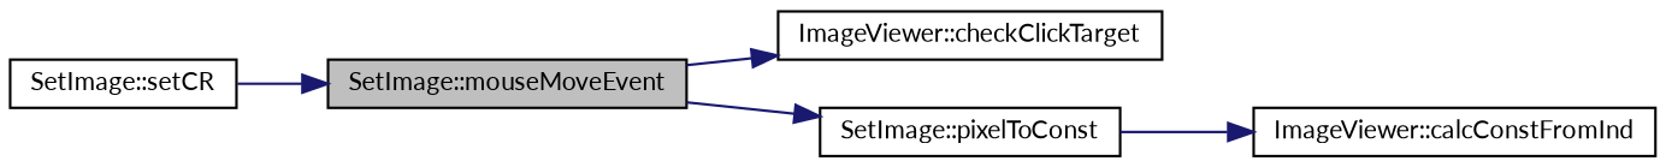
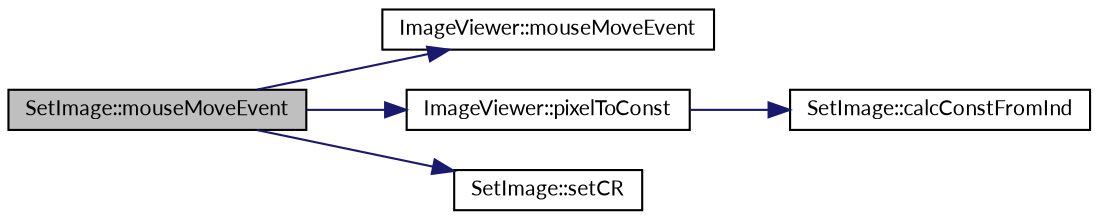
  digraph {
    fontname=Lato
    rankdir=LR
    node [color=black fillcolor=white fontname=Lato fontsize=10 shape=record style=filled]
    edge [color=midnightblue fontname=Lato fontsize=10 labelfontname=Helvetica labelfontsize=10 style=solid]
    n1 [fillcolor=grey75 fontcolor=black height=0.2 label="SetImage::mouseMoveEvent" width=0.4]
-   n2 [height=0.2 label="ImageViewer::checkClickTarget" width=0.4]
-   n3 [height=0.2 label="SetImage::pixelToConst" width=0.4]
+   n2 [height=0.2 label="ImageViewer::mouseMoveEvent" width=0.4]
+   n3 [height=0.2 label="ImageViewer::pixelToConst" width=0.4]
    n4 [height=0.2 label="SetImage::setCR" width=0.4]
-   n5 [height=0.2 label="ImageViewer::calcConstFromInd" width=0.4]
+   n5 [height=0.2 label="SetImage::calcConstFromInd" width=0.4]
    n1 -> n2
    n1 -> n3
-   n4 -> n1
+   n1 -> n4
    n3 -> n5
  }
